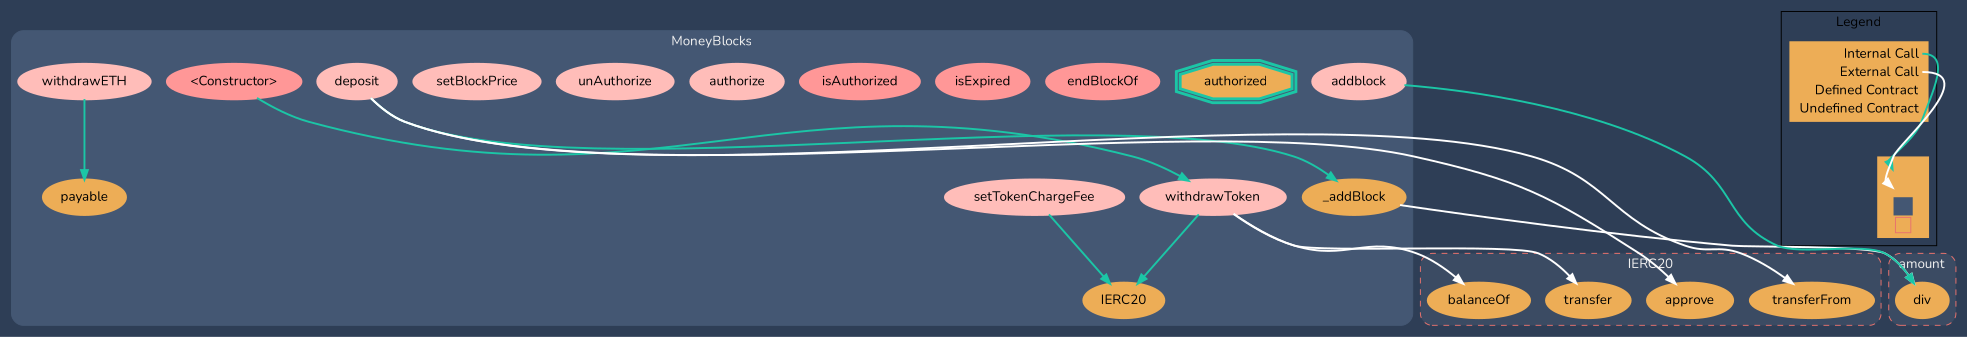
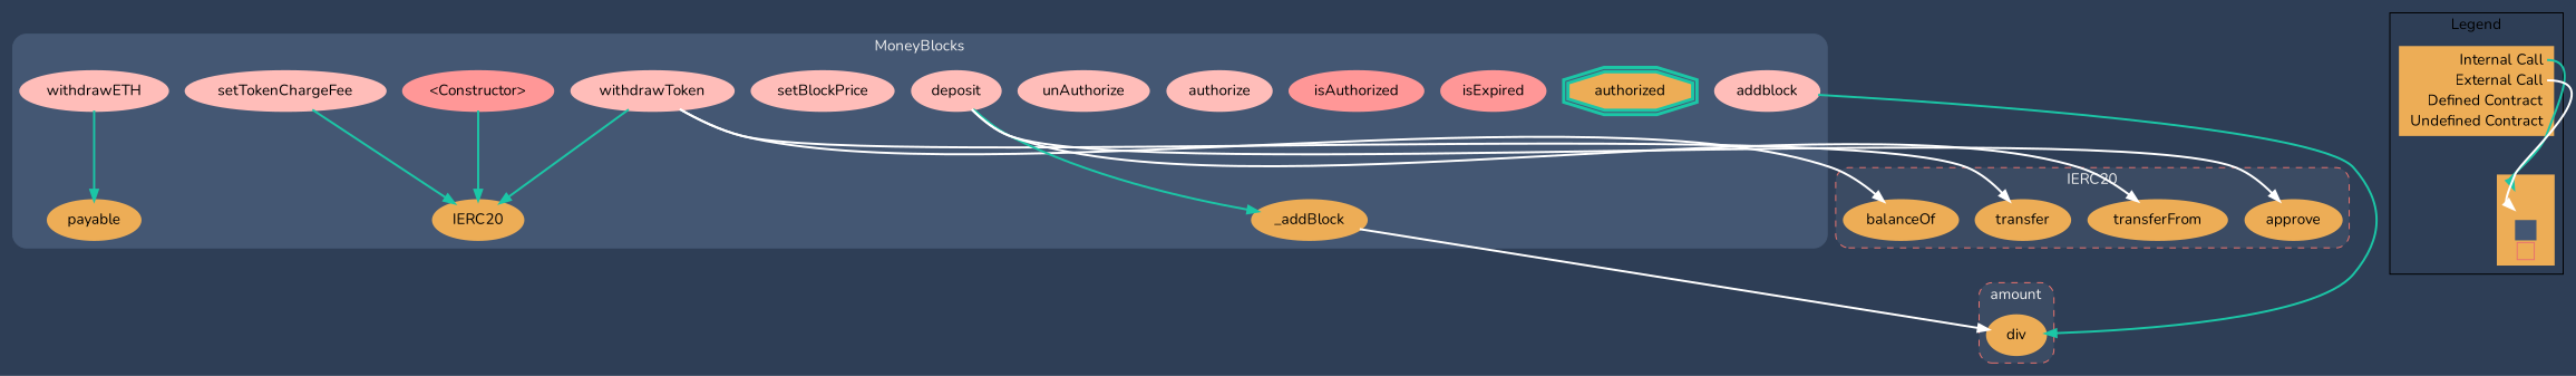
  digraph {
    bgcolor="#2e3e56"
    compound=true
    fontname=Nunito
    rankdir=TB
    node [color="#edad56" fillcolor="#edad56" fontname=Nunito penwidth=3 style=filled]
    edge [color="#1bc6a6" fontname=Nunito penwidth=2]
    n1 [color="#FF9797" fillcolor="#FF9797" label="<Constructor>"]
    n2 [color="#1bc6a6" label=authorized shape=doubleoctagon]
-   n3 [color="#FF9797" fillcolor="#FF9797" label=endBlockOf]
    n4 [color="#FF9797" fillcolor="#FF9797" label=isExpired]
    n5 [color="#FF9797" fillcolor="#FF9797" label=isAuthorized]
    n6 [color="#ffbdb9" fillcolor="#ffbdb9" label=authorize]
    n7 [color="#ffbdb9" fillcolor="#ffbdb9" label=unAuthorize]
    n8 [color="#ffbdb9" fillcolor="#ffbdb9" label=setTokenChargeFee]
    n9 [color="#ffbdb9" fillcolor="#ffbdb9" label=setBlockPrice]
    n10 [color="#ffbdb9" fillcolor="#ffbdb9" label=withdrawETH]
    n11 [color="#ffbdb9" fillcolor="#ffbdb9" label=withdrawToken]
    n12 [color="#ffbdb9" fillcolor="#ffbdb9" label=deposit]
    n13 [label=_addBlock]
    n14 [color="#ffbdb9" fillcolor="#ffbdb9" label=addblock]
    n15 [label=IERC20]
    n16 [label=payable]
    n17 [label=transfer]
    n18 [label=balanceOf]
    n19 [label=approve]
    n20 [label=transferFrom]
    n21 [label=div]
    n22 [label=<<table border="0" cellpadding="2" cellspacing="0" cellborder="0">   <tr><td align="right" port="i1">Internal Call</td></tr>   <tr><td align="right" port="i2">External Call</td></tr>   <tr><td align="right" port="i3">Defined Contract</td></tr>   <tr><td align="right" port="i4">Undefined Contract</td></tr>   </table>> shape=plaintext]
    n23 [label=<<table border="0" cellpadding="2" cellspacing="0" cellborder="0">   <tr><td port="i1">&nbsp;&nbsp;&nbsp;</td></tr>   <tr><td port="i2">&nbsp;&nbsp;&nbsp;</td></tr>   <tr><td port="i3" bgcolor="#445773">&nbsp;&nbsp;&nbsp;</td></tr>   <tr><td port="i4">     <table border="1" cellborder="0" cellspacing="0" cellpadding="7" color="#e8726d">       <tr>        <td></td>       </tr>      </table>   </td></tr>   </table>> shape=plaintext]
    subgraph cluster_1 {
      bgcolor="#445773"
      color="#445773"
      fontcolor="#f0f0f0"
      label=MoneyBlocks
      style=rounded
      n1
      n2
-     n3
      n4
      n5
      n6
      n7
      n8
      n9
      n10
      n11
      n12
      n13
      n14
      n15
      n16
    }
    subgraph cluster_2 {
      bgcolor="#3b4b63"
      color="#e8726d"
      fontcolor="#f0f0f0"
      label=IERC20
      style="rounded,dashed"
      n17
      n18
      n19
      n20
    }
    subgraph cluster_3 {
      bgcolor="#3b4b63"
      color="#e8726d"
      fontcolor="#f0f0f0"
      label=amount
      style="rounded,dashed"
      n21
    }
    subgraph cluster_4 {
      label=Legend
      n22
      n23
    }
-   n1 -> n11
+   n1 -> n15
    n8 -> n15
    n10 -> n16
    n11 -> n15
    n11 -> n17 [color=white]
    n11 -> n18 [color=white]
    n12 -> n13
    n12 -> n19 [color=white]
    n12 -> n20 [color=white]
    n13 -> n21 [color=white]
    n14 -> n21
    n22 -> n23 [headport="i1:w" tailport="i1:e"]
    n22 -> n23 [color=white headport="i2:w" tailport="i2:e"]
  }
